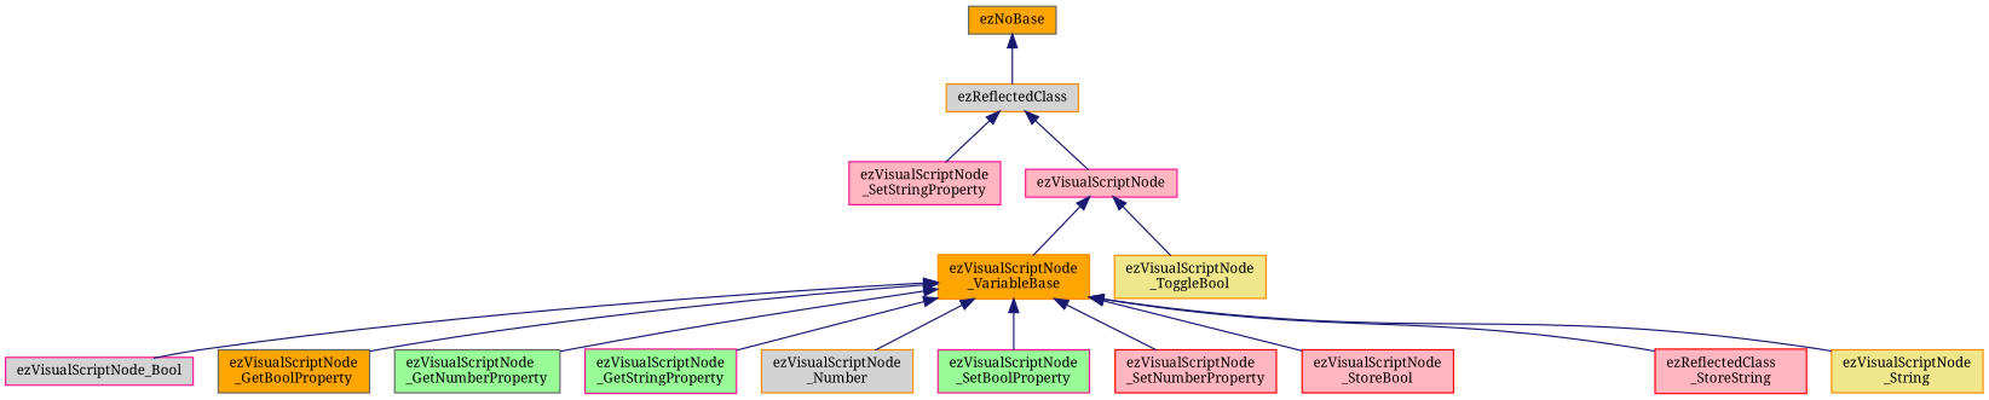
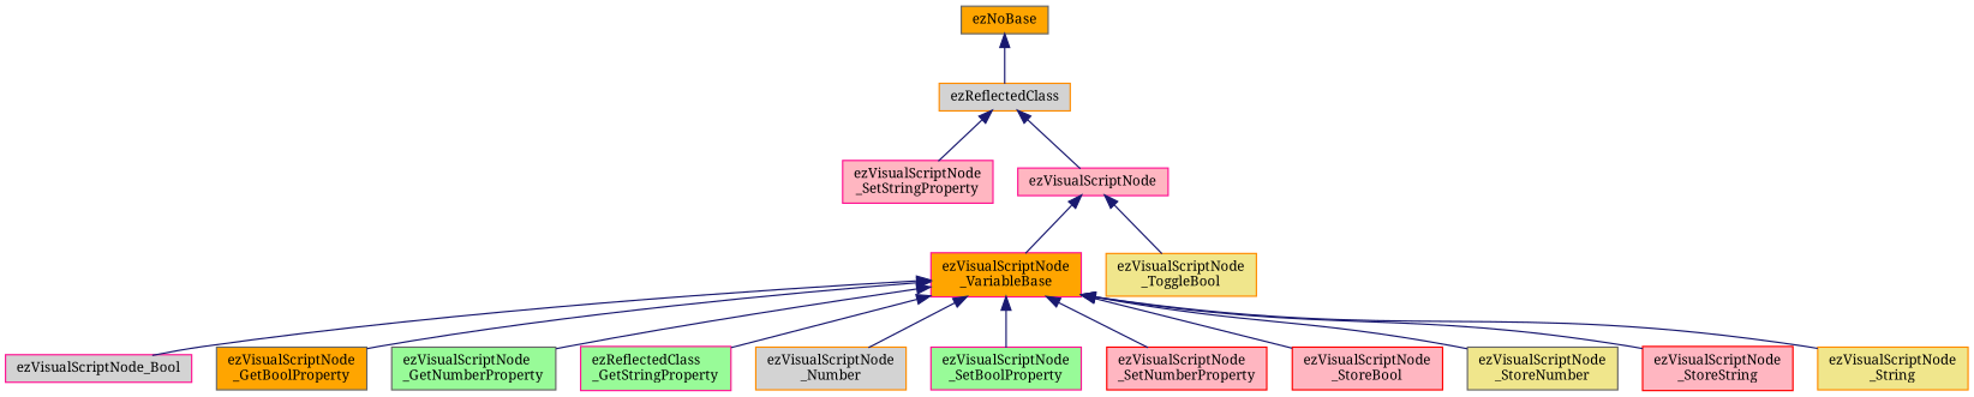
  digraph {
    fontname="Noto Serif"
    rankdir=TB
    node [color=deeppink fillcolor=lightpink fontname="Noto Serif" fontsize=10 shape=record style=filled]
    edge [color=midnightblue dir=back fontname="Noto Serif" fontsize=10 labelfontname=Helvetica labelfontsize=10 style=solid]
-   n1 [color=darkorange fillcolor=orange fontcolor=black height=0.2 label="ezVisualScriptNode\l_VariableBase" width=0.4]
+   n1 [fillcolor=orange fontcolor=black height=0.2 label="ezVisualScriptNode\l_VariableBase" width=0.4]
    n2 [fillcolor=lightgrey height=0.2 label=ezVisualScriptNode_Bool width=0.4]
    n3 [color=gray40 fillcolor=orange height=0.2 label="ezVisualScriptNode\l_GetBoolProperty" width=0.4]
    n4 [color=gray40 fillcolor=palegreen height=0.2 label="ezVisualScriptNode\l_GetNumberProperty" width=0.4]
-   n5 [fillcolor=palegreen height=0.2 label="ezVisualScriptNode\l_GetStringProperty" width=0.4]
+   n5 [fillcolor=palegreen height=0.2 label="ezReflectedClass\l_GetStringProperty" width=0.4]
    n6 [color=darkorange fillcolor=lightgrey height=0.2 label="ezVisualScriptNode\l_Number" width=0.4]
    n7 [fillcolor=palegreen height=0.2 label="ezVisualScriptNode\l_SetBoolProperty" width=0.4]
    n8 [color=red height=0.2 label="ezVisualScriptNode\l_SetNumberProperty" width=0.4]
    n9 [color=red height=0.2 label="ezVisualScriptNode\l_StoreBool" width=0.4]
-   n11 [color=red height=0.2 label="ezReflectedClass\l_StoreString" width=0.4]
+   n10 [color=gray40 fillcolor=khaki height=0.2 label="ezVisualScriptNode\l_StoreNumber" width=0.4]
+   n11 [color=red height=0.2 label="ezVisualScriptNode\l_StoreString" width=0.4]
    n12 [color=darkorange fillcolor=khaki height=0.2 label="ezVisualScriptNode\l_String" width=0.4]
    n13 [height=0.2 label="ezVisualScriptNode\l_SetStringProperty" width=0.4]
    n14 [color=darkorange fillcolor=khaki height=0.2 label="ezVisualScriptNode\l_ToggleBool" width=0.4]
    n15 [height=0.2 label=ezVisualScriptNode width=0.4]
    n16 [color=darkorange fillcolor=lightgrey height=0.2 label=ezReflectedClass width=0.4]
    n17 [color=gray40 fillcolor=orange height=0.2 label=ezNoBase width=0.4]
    n1 -> n2
    n1 -> n3
    n1 -> n4
    n1 -> n5
    n1 -> n6
    n1 -> n7
    n1 -> n8
    n1 -> n9
+   n1 -> n10
    n1 -> n11
    n1 -> n12
    n15 -> n1
    n15 -> n14
    n16 -> n13
    n16 -> n15
    n17 -> n16
  }
